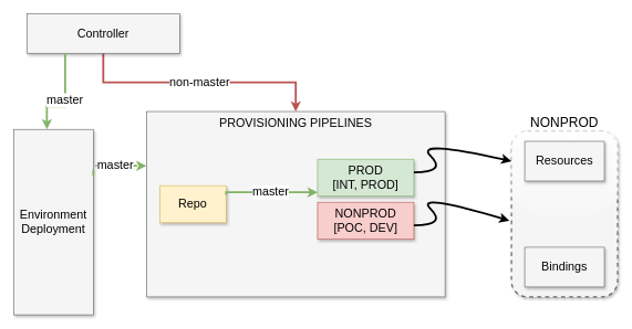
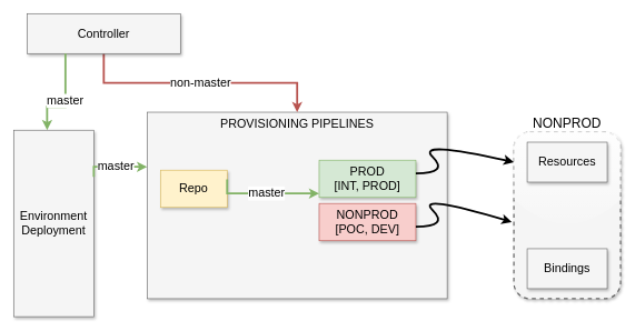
  <mxCell id="0" style=";html=1;" />
  <mxCell id="1" style=";html=1;" parent="0" />
  <mxCell id="2" value="NONPROD" style="whiteSpace=wrap;html=1;shadow=1;fontSize=20;fillColor=#f5f5f5;strokeColor=#666666;strokeWidth=2;dashed=1;align=center;glass=1;rounded=1;horizontal=1;labelPosition=center;verticalLabelPosition=top;verticalAlign=bottom;" parent="1" vertex="1"><mxGeometry x="770" y="198" width="160" height="250" as="geometry" /></mxCell>
  <mxCell id="3" value="PROVISIONING PIPELINES" style="whiteSpace=wrap;html=1;shadow=1;fontSize=18;fillColor=#f5f5f5;strokeColor=#666666;horizontal=1;verticalAlign=top;" parent="1" vertex="1"><mxGeometry x="220" y="168" width="450" height="280" as="geometry" /></mxCell>
  <mxCell id="4" value="Resources" style="whiteSpace=wrap;html=1;shadow=1;fontSize=18;fillColor=#f5f5f5;strokeColor=#666666;" parent="1" vertex="1"><mxGeometry x="790" y="213" width="120" height="60" as="geometry" /></mxCell>
  <mxCell id="5" value="Bindings" style="whiteSpace=wrap;html=1;shadow=1;fontSize=18;fillColor=#f5f5f5;strokeColor=#666666;" parent="1" vertex="1"><mxGeometry x="790" y="373" width="120" height="60" as="geometry" /></mxCell>
  <mxCell id="6" value="non-master" style="edgeStyle=elbowEdgeStyle;rounded=0;html=1;startArrow=none;startFill=0;jettySize=auto;orthogonalLoop=1;fontSize=18;elbow=vertical;strokeWidth=3;fillColor=#f8cecc;strokeColor=#b85450;" parent="1" source="7" target="3" edge="1"><mxGeometry relative="1" as="geometry" /></mxCell>
  <mxCell id="7" value="Controller" style="whiteSpace=wrap;html=1;shadow=1;fontSize=18;fillColor=#f5f5f5;strokeColor=#666666;" parent="1" vertex="1"><mxGeometry x="40" y="20" width="230" height="60" as="geometry" /></mxCell>
  <mxCell id="8" value="PROD&lt;br&gt;[INT, PROD]" style="whiteSpace=wrap;html=1;shadow=1;fontSize=18;fillColor=#d5e8d4;strokeColor=#82b366;" parent="1" vertex="1"><mxGeometry x="478" y="240" width="145" height="56" as="geometry" /></mxCell>
  <mxCell id="9" value="Environment&lt;br&gt;Deployment" style="whiteSpace=wrap;html=1;shadow=1;fontSize=18;fillColor=#f5f5f5;strokeColor=#666666;" parent="1" vertex="1"><mxGeometry x="20" y="195" width="120" height="280" as="geometry" /></mxCell>
  <mxCell id="10" value="NONPROD&lt;br&gt;[POC, DEV]" style="whiteSpace=wrap;html=1;shadow=1;fontSize=18;fillColor=#f8cecc;strokeColor=#b85450;" vertex="1" parent="1"><mxGeometry x="478" y="305" width="145" height="56" as="geometry" /></mxCell>
  <mxCell id="11" value="master" style="edgeStyle=elbowEdgeStyle;rounded=0;html=1;startArrow=none;startFill=0;jettySize=auto;orthogonalLoop=1;fontSize=18;elbow=vertical;strokeWidth=3;fillColor=#d5e8d4;strokeColor=#82b366;exitX=0.25;exitY=1;exitDx=0;exitDy=0;" edge="1" parent="1" source="7" target="9"><mxGeometry relative="1" as="geometry"><mxPoint x="100" y="160" as="sourcePoint" /><mxPoint x="90" y="170" as="targetPoint" /><Array as="points"><mxPoint x="70" y="160" /></Array></mxGeometry></mxCell>
- <mxCell id="12" value="master" style="edgeStyle=elbowEdgeStyle;rounded=0;html=1;startArrow=none;startFill=0;jettySize=auto;orthogonalLoop=1;fontSize=18;elbow=vertical;strokeWidth=3;fillColor=#d5e8d4;strokeColor=#82b366;exitX=1;exitY=0.25;exitDx=0;exitDy=0;dashed=1;" edge="1" parent="1" source="9" target="3"><mxGeometry relative="1" as="geometry"><mxPoint x="130" y="500" as="sourcePoint" /><mxPoint x="240" y="430" as="targetPoint" /><Array as="points"><mxPoint x="180" y="250" /><mxPoint x="190" y="366" /><mxPoint x="180" y="440" /></Array></mxGeometry></mxCell>
+ <mxCell id="12" value="master" style="edgeStyle=elbowEdgeStyle;rounded=0;html=1;startArrow=none;startFill=0;jettySize=auto;orthogonalLoop=1;fontSize=18;elbow=vertical;strokeWidth=3;fillColor=#d5e8d4;strokeColor=#82b366;exitX=1;exitY=0.25;exitDx=0;exitDy=0;" edge="1" parent="1" source="9" target="3"><mxGeometry relative="1" as="geometry"><mxPoint x="130" y="500" as="sourcePoint" /><mxPoint x="240" y="430" as="targetPoint" /><Array as="points"><mxPoint x="180" y="250" /><mxPoint x="190" y="366" /><mxPoint x="180" y="440" /></Array></mxGeometry></mxCell>
  <mxCell id="13" value="" style="curved=1;endArrow=classic;html=1;strokeWidth=3;fontSize=18;entryX=0;entryY=0.18;entryDx=0;entryDy=0;entryPerimeter=0;" edge="1" parent="1" target="2"><mxGeometry width="50" height="50" relative="1" as="geometry"><mxPoint x="623" y="260" as="sourcePoint" /><mxPoint x="673" y="210" as="targetPoint" /><Array as="points"><mxPoint x="673" y="260" /><mxPoint x="623" y="210" /></Array></mxGeometry></mxCell>
  <mxCell id="14" value="" style="curved=1;endArrow=classic;html=1;strokeWidth=3;fontSize=18;entryX=-0.019;entryY=0.54;entryDx=0;entryDy=0;entryPerimeter=0;" edge="1" parent="1" target="2"><mxGeometry width="50" height="50" relative="1" as="geometry"><mxPoint x="623" y="340" as="sourcePoint" /><mxPoint x="740" y="290" as="targetPoint" /><Array as="points"><mxPoint x="673" y="340" /><mxPoint x="623" y="290" /></Array></mxGeometry></mxCell>
- <mxCell id="15" value="Repo" style="whiteSpace=wrap;html=1;shadow=1;fontSize=18;fillColor=#fff2cc;strokeColor=#d6b656;" vertex="1" parent="1"><mxGeometry x="240" y="280" width="100" height="56" as="geometry" /></mxCell>
+ <mxCell id="15" value="Repo" style="whiteSpace=wrap;html=1;shadow=1;fontSize=18;fillColor=#fff2cc;strokeColor=#d6b656;" vertex="1" parent="1"><mxGeometry x="240" y="255" width="100" height="56" as="geometry" /></mxCell>
  <mxCell id="16" value="master" style="edgeStyle=elbowEdgeStyle;rounded=0;html=1;startArrow=none;startFill=0;jettySize=auto;orthogonalLoop=1;fontSize=18;elbow=vertical;strokeWidth=3;fillColor=#d5e8d4;strokeColor=#82b366;exitX=1;exitY=0.25;exitDx=0;exitDy=0;" edge="1" parent="1" source="15" target="8"><mxGeometry relative="1" as="geometry"><mxPoint x="150" y="260" as="sourcePoint" /><mxPoint x="230" y="260" as="targetPoint" /><Array as="points"><mxPoint x="370" y="290" /><mxPoint x="470" y="280" /><mxPoint x="190" y="450" /></Array></mxGeometry></mxCell>
